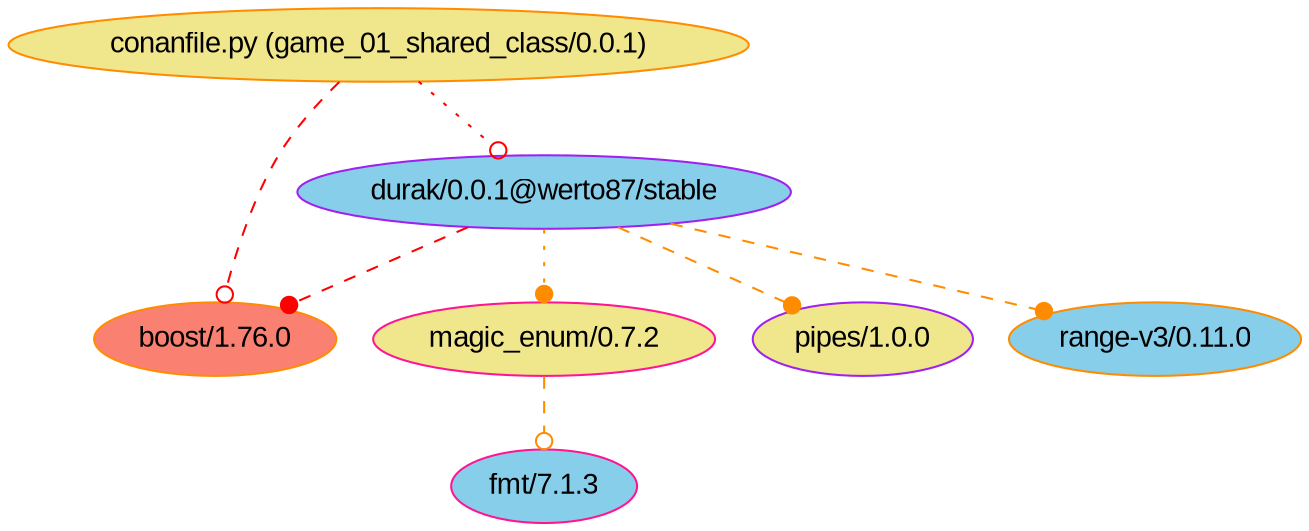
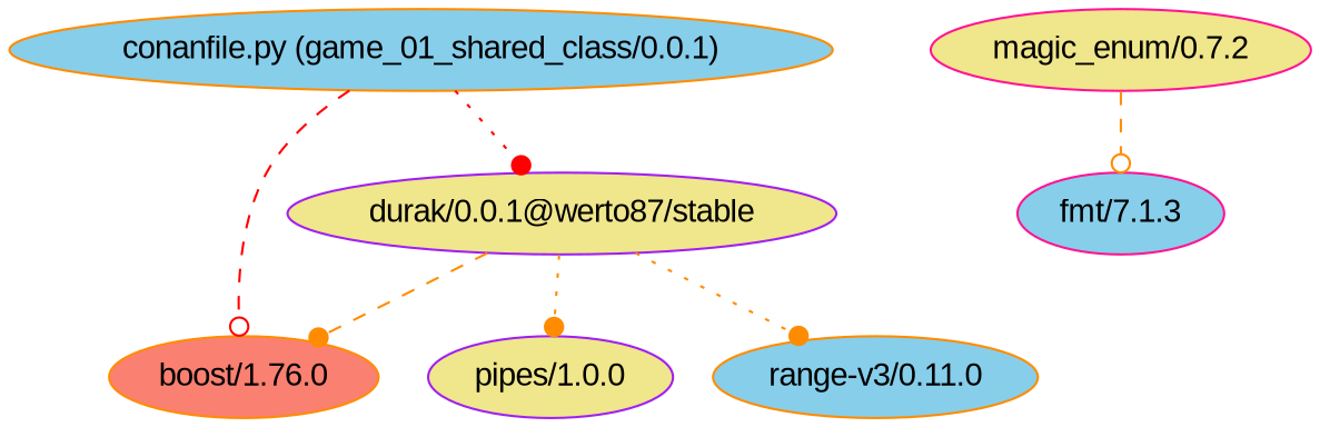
  digraph {
    fontname="Liberation Sans"
    node [color=darkorange fillcolor=skyblue fontname="Liberation Sans" style=filled]
    edge [arrowhead=dot color=darkorange fontname="Liberation Sans" style=dotted]
    "boost/1.76.0" [fillcolor=salmon]
-   "conanfile.py (game_01_shared_class/0.0.1)" [fillcolor=khaki]
-   "durak/0.0.1@werto87/stable" [color=purple]
+   "conanfile.py (game_01_shared_class/0.0.1)"
+   "durak/0.0.1@werto87/stable" [color=purple fillcolor=khaki]
    "magic_enum/0.7.2" [color=deeppink fillcolor=khaki]
    "pipes/1.0.0" [color=purple fillcolor=khaki]
    "range-v3/0.11.0"
    "fmt/7.1.3" [color=deeppink]
    "conanfile.py (game_01_shared_class/0.0.1)" -> "boost/1.76.0" [arrowhead=odot color=red style=dashed]
-   "conanfile.py (game_01_shared_class/0.0.1)" -> "durak/0.0.1@werto87/stable" [arrowhead=odot color=red]
-   "durak/0.0.1@werto87/stable" -> "boost/1.76.0" [color=red style=dashed]
-   "durak/0.0.1@werto87/stable" -> "magic_enum/0.7.2"
-   "durak/0.0.1@werto87/stable" -> "pipes/1.0.0" [style=dashed]
-   "durak/0.0.1@werto87/stable" -> "range-v3/0.11.0" [style=dashed]
+   "conanfile.py (game_01_shared_class/0.0.1)" -> "durak/0.0.1@werto87/stable" [color=red]
+   "durak/0.0.1@werto87/stable" -> "boost/1.76.0" [style=dashed]
+   "durak/0.0.1@werto87/stable" -> "pipes/1.0.0"
+   "durak/0.0.1@werto87/stable" -> "range-v3/0.11.0"
    "magic_enum/0.7.2" -> "fmt/7.1.3" [arrowhead=odot style=dashed]
  }
